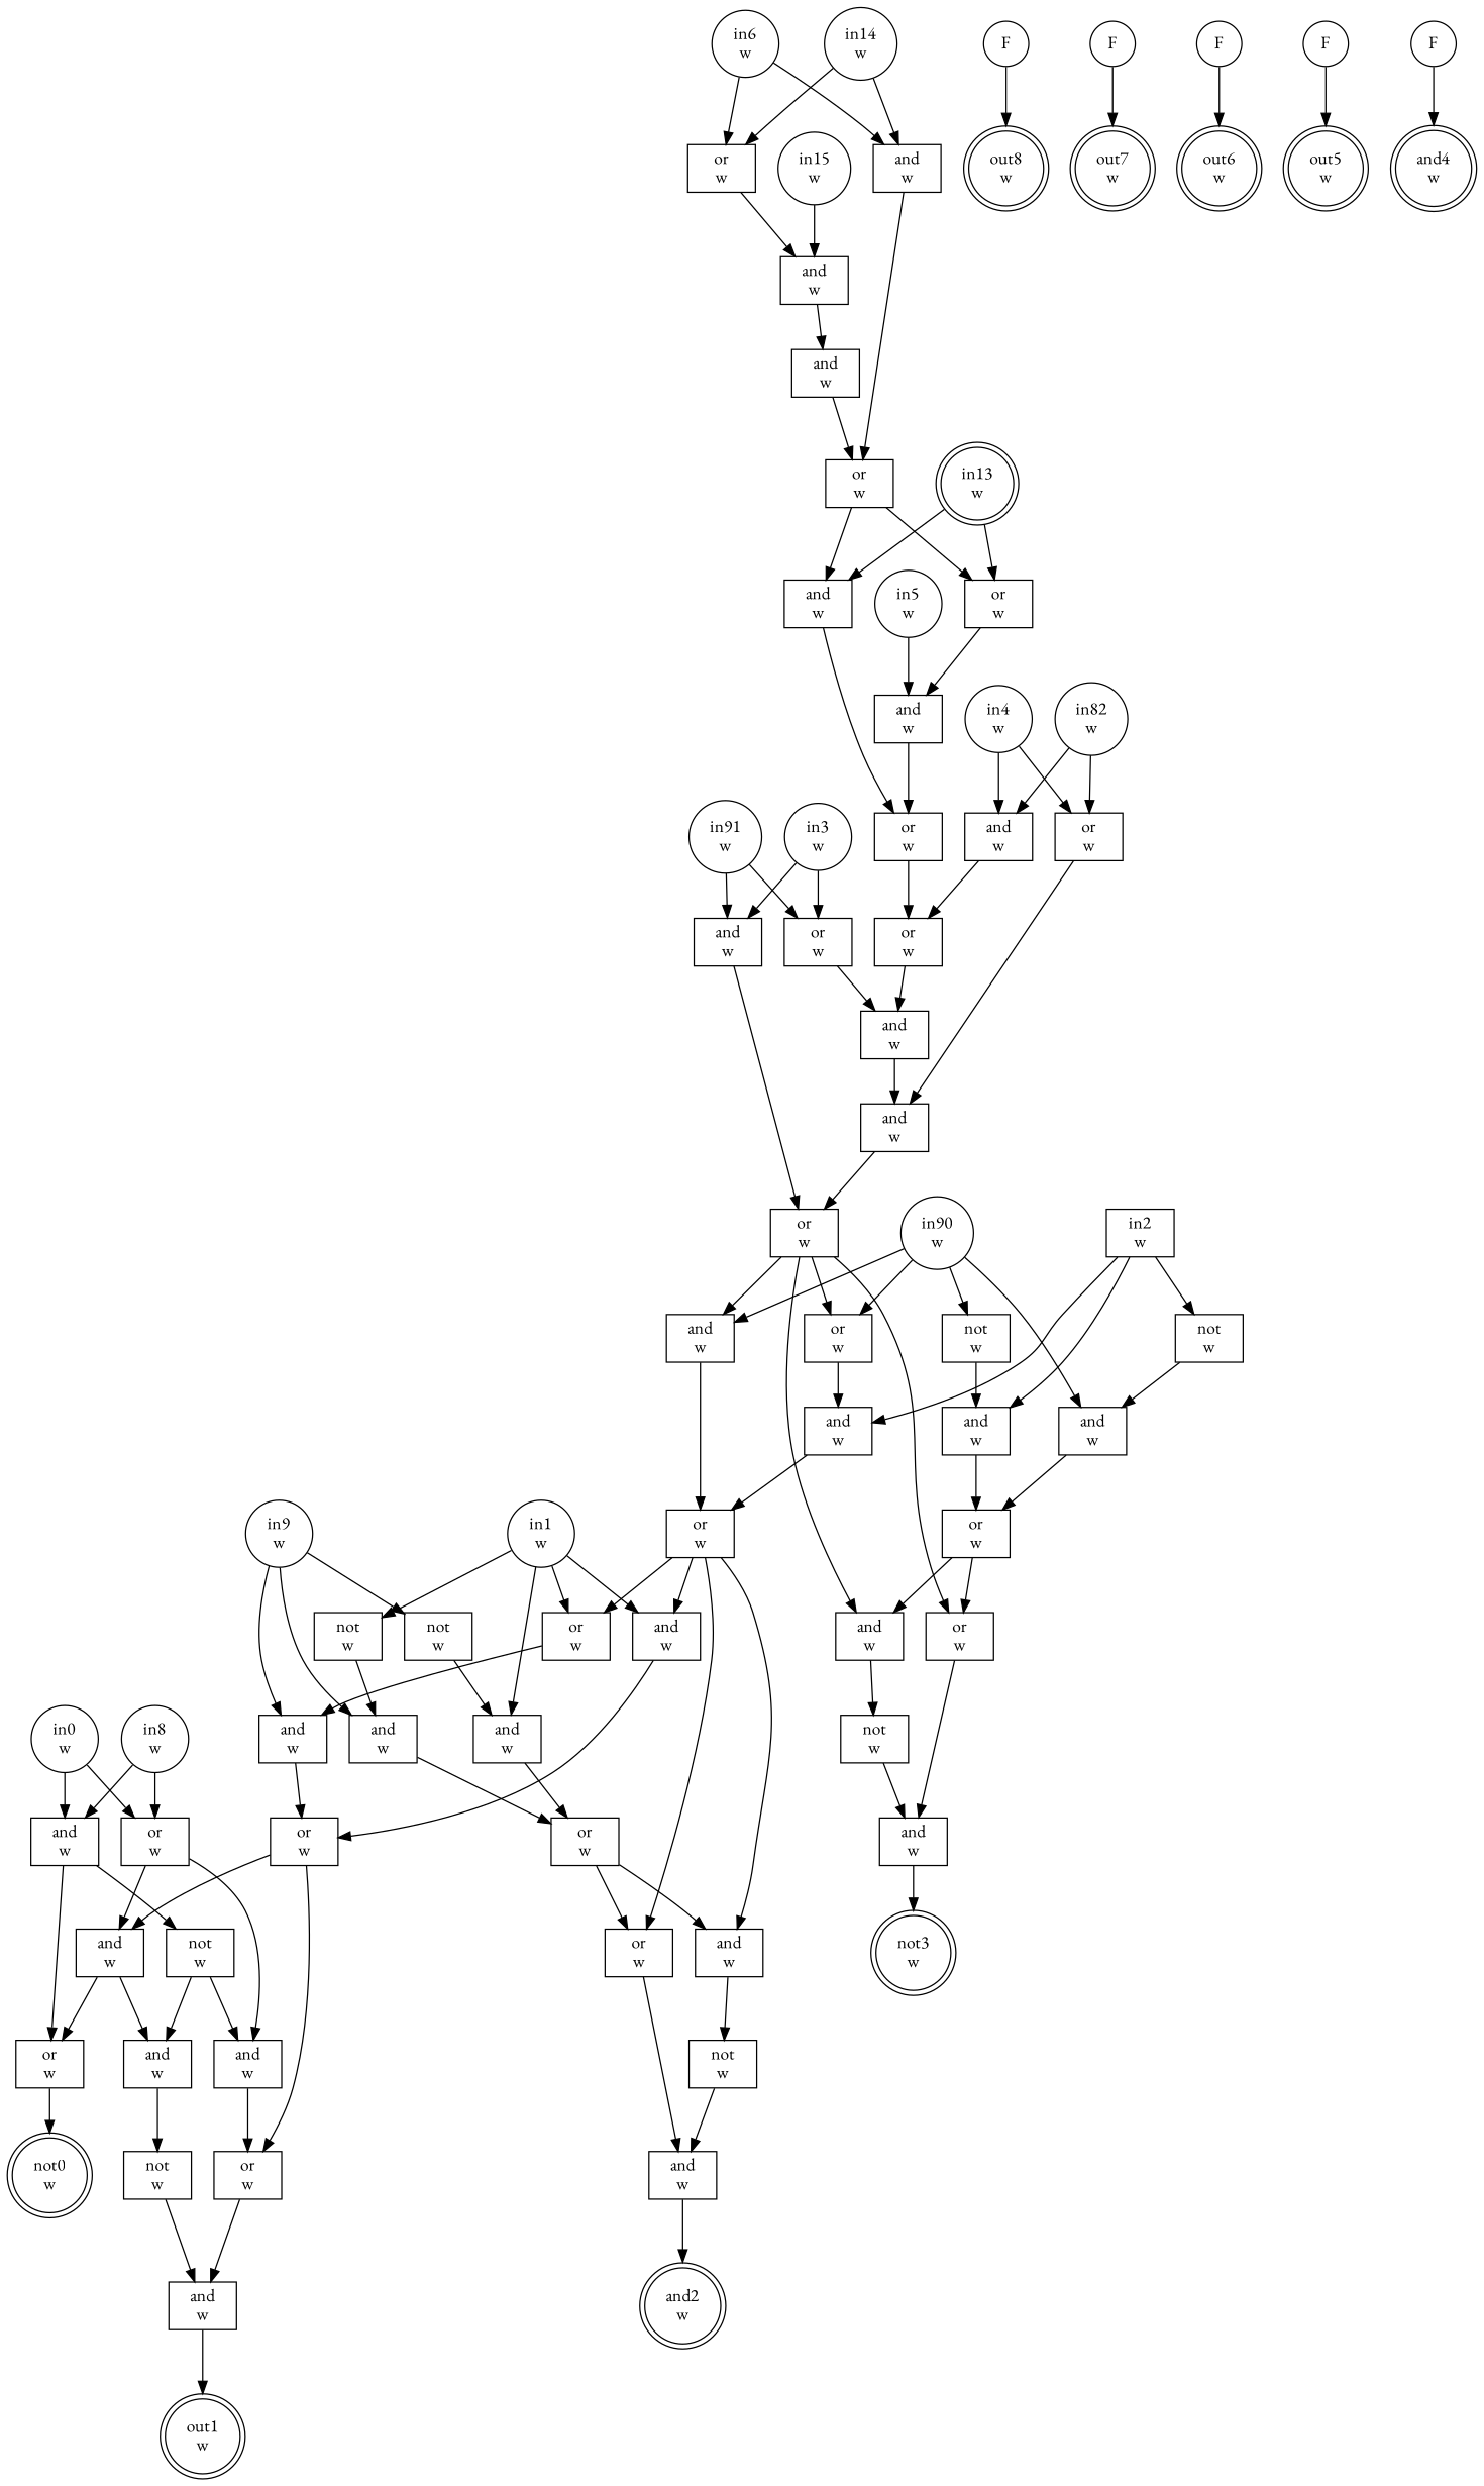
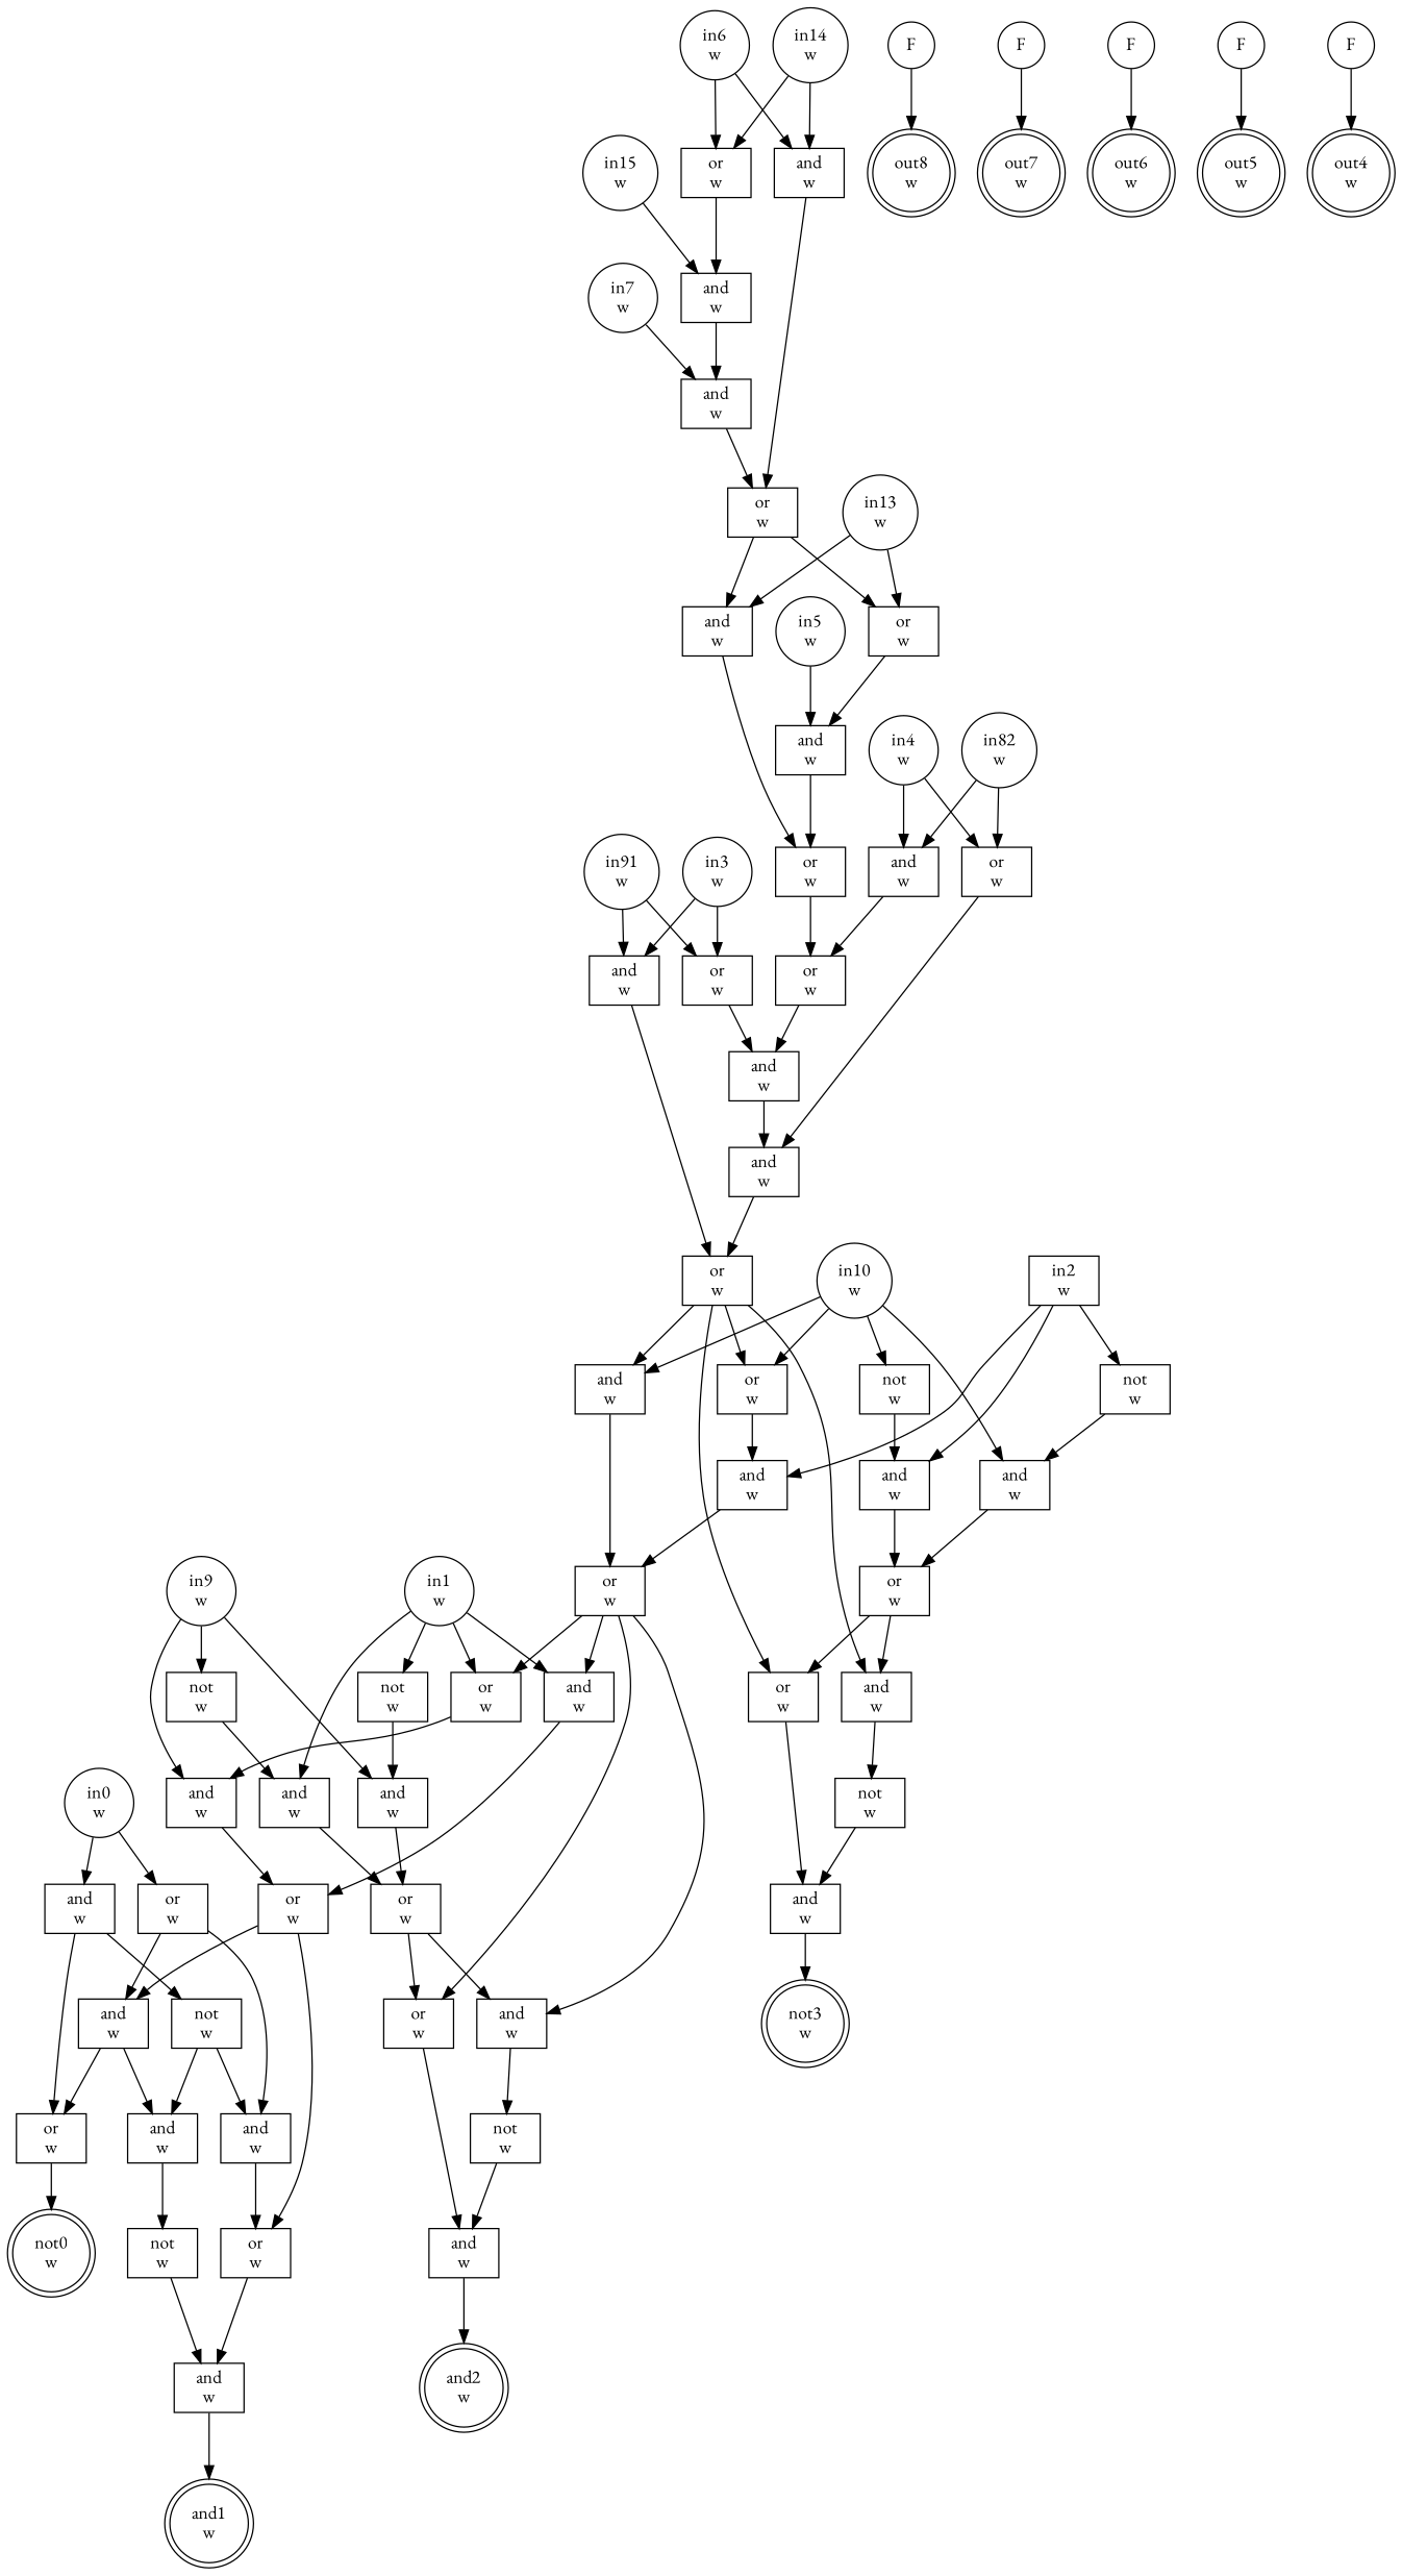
  digraph {
    fontname="EB Garamond"
    node [fillcolor=white fontname="EB Garamond" shape=rect style=filled]
    edge [fontcolor=forestgreen fontname="EB Garamond"]
    n1 [label="in0\nw" shape=circle]
    n2 [label="and\nw"]
    n3 [label="or\nw"]
    n4 [label="not\nw"]
    n5 [label="or\nw"]
    n6 [label="and\nw"]
    n7 [label="and\nw"]
    n8 [label="in1\nw" shape=circle]
    n9 [label="and\nw"]
    n10 [label="or\nw"]
    n11 [label="and\nw"]
    n12 [label="not\nw"]
    n13 [label="or\nw"]
    n14 [label="and\nw"]
    n15 [label="or\nw"]
    n16 [label="and\nw"]
    n17 [label="in2\nw" shape=box]
    n18 [label="and\nw"]
    n19 [label="and\nw"]
    n20 [label="not\nw"]
    n21 [label="or\nw"]
    n22 [label="or\nw"]
    n23 [label="and\nw"]
    n24 [label="in3\nw" shape=circle]
    n25 [label="or\nw"]
    n26 [label="and\nw"]
    n27 [label="and\nw"]
    n28 [label="or\nw"]
    n29 [label="in4\nw" shape=circle]
    n30 [label="and\nw"]
    n31 [label="or\nw"]
    n32 [label="or\nw"]
    n33 [label="and\nw"]
    n34 [label="in5\nw" shape=circle]
    n35 [label="and\nw"]
    n36 [label="or\nw"]
    n37 [label="in6\nw" shape=circle]
    n38 [label="or\nw"]
    n39 [label="and\nw"]
    n40 [label="and\nw"]
    n41 [label="or\nw"]
+   n42 [label="in7\nw" shape=circle]
    n43 [label="and\nw"]
-   n44 [label="in8\nw" shape=circle]
    n45 [label="in9\nw" shape=circle]
    n46 [label="not\nw"]
-   n47 [label="in90\nw" shape=circle]
+   n47 [label="in10\nw" shape=circle]
    n48 [label="not\nw"]
    n49 [label="or\nw"]
    n50 [label="and\nw"]
    n51 [label="in91\nw" shape=circle]
    n52 [label="in82\nw" shape=circle]
-   n53 [label="in13\nw" shape=doublecircle]
+   n53 [label="in13\nw" shape=circle]
    n54 [label="or\nw"]
    n55 [label="and\nw"]
    n56 [label="in14\nw" shape=circle]
    n57 [label="in15\nw" shape=circle]
    n58 [label=F shape=circle]
    n59 [label="out8\nw" shape=doublecircle]
    n60 [label=F shape=circle]
    n61 [label="out7\nw" shape=doublecircle]
    n62 [label=F shape=circle]
    n63 [label="out6\nw" shape=doublecircle]
    n64 [label=F shape=circle]
    n65 [label="out5\nw" shape=doublecircle]
    n66 [label=F shape=circle]
-   n67 [label="and4\nw" shape=doublecircle]
+   n67 [label="out4\nw" shape=doublecircle]
    n68 [label="and\nw"]
    n69 [label="or\nw"]
    n70 [label="not\nw"]
    n71 [label="and\nw"]
    n72 [label="and\nw"]
    n73 [label="or\nw"]
    n74 [label="not\nw"]
    n75 [label="and\nw"]
    n76 [label="not3\nw" shape=doublecircle]
    n77 [label="or\nw"]
    n78 [label="and\nw"]
    n79 [label="and\nw"]
    n80 [label="and2\nw" shape=doublecircle]
    n81 [label="not0\nw" shape=doublecircle]
    n82 [label="not\nw"]
-   n83 [label="out1\nw" shape=doublecircle]
+   n83 [label="and1\nw" shape=doublecircle]
    n1 -> n2
    n1 -> n3
    n2 -> n4
    n2 -> n5
    n3 -> n6
    n3 -> n7
    n4 -> n7
    n4 -> n79
    n5 -> n81
    n6 -> n5
    n6 -> n79
    n7 -> n77
    n8 -> n9
    n8 -> n10
    n8 -> n11
    n8 -> n12
    n9 -> n13
    n10 -> n14
    n11 -> n15
    n12 -> n16
    n13 -> n72
    n13 -> n73
    n14 -> n15
    n15 -> n6
    n15 -> n77
    n16 -> n13
    n17 -> n18
    n17 -> n19
    n17 -> n20
    n18 -> n21
    n19 -> n22
    n20 -> n23
    n21 -> n68
    n21 -> n69
    n22 -> n10
    n22 -> n11
    n22 -> n72
    n22 -> n73
    n23 -> n21
    n24 -> n25
    n24 -> n26
    n25 -> n27
    n26 -> n28
    n27 -> n33
    n28 -> n49
    n28 -> n50
    n28 -> n68
    n28 -> n69
    n29 -> n30
    n29 -> n31
    n30 -> n32
    n31 -> n33
    n32 -> n27
    n33 -> n28
    n34 -> n35
    n35 -> n36
    n36 -> n32
    n37 -> n38
    n37 -> n39
    n38 -> n40
    n39 -> n41
    n40 -> n43
    n41 -> n54
    n41 -> n55
+   n42 -> n43
    n43 -> n41
-   n44 -> n2
-   n44 -> n3
    n45 -> n14
    n45 -> n16
    n45 -> n46
    n46 -> n9
    n47 -> n23
    n47 -> n48
    n47 -> n49
    n47 -> n50
    n48 -> n18
    n49 -> n19
    n50 -> n22
    n51 -> n25
    n51 -> n26
    n52 -> n30
    n52 -> n31
    n53 -> n54
    n53 -> n55
    n54 -> n35
    n55 -> n36
    n56 -> n38
    n56 -> n39
    n57 -> n40
    n58 -> n59
    n60 -> n61
    n62 -> n63
    n64 -> n65
    n66 -> n67
    n68 -> n70
    n69 -> n71
    n70 -> n71
    n71 -> n76
    n72 -> n74
    n73 -> n75
    n74 -> n75
    n75 -> n80
    n77 -> n78
    n78 -> n83
    n79 -> n82
    n82 -> n78
  }
